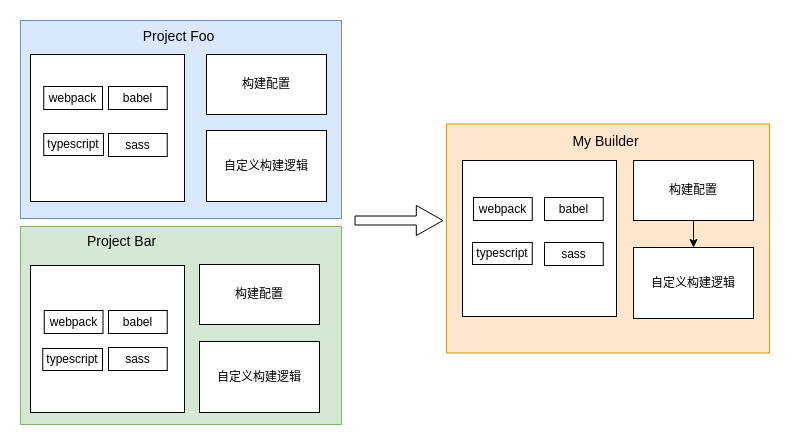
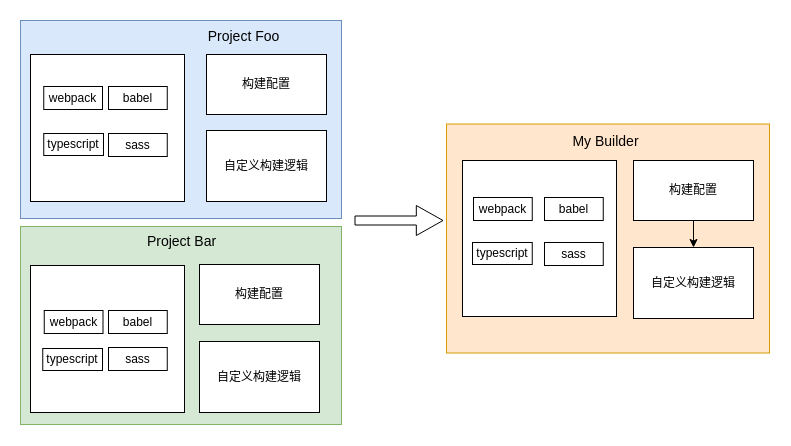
  <mxCell id="0" />
  <mxCell id="1" parent="0" />
  <mxCell id="2" value="&lt;h3 style=&quot;&quot;&gt;&lt;br&gt;&lt;/h3&gt;" style="rounded=0;whiteSpace=wrap;html=1;align=center;fillColor=#dae8fc;strokeColor=#6c8ebf;" vertex="1" parent="1"><mxGeometry x="20" y="20" width="321" height="198" as="geometry" /></mxCell>
  <mxCell id="3" value="" style="rounded=0;whiteSpace=wrap;html=1;fillColor=#d5e8d4;strokeColor=#82b366;" vertex="1" parent="1"><mxGeometry x="20" y="226" width="321" height="198" as="geometry" /></mxCell>
  <mxCell id="4" value="" style="rounded=0;whiteSpace=wrap;html=1;fillColor=#ffe6cc;strokeColor=#d79b00;" vertex="1" parent="1"><mxGeometry x="446" y="123.5" width="323" height="229" as="geometry" /></mxCell>
  <mxCell id="5" value="" style="shape=flexArrow;endArrow=classic;html=1;rounded=0;width=9;endSize=8.56;" edge="1" parent="1"><mxGeometry width="50" height="50" relative="1" as="geometry"><mxPoint x="354" y="220" as="sourcePoint" /><mxPoint x="443" y="220" as="targetPoint" /><Array as="points" /></mxGeometry></mxCell>
  <mxCell id="6" value="" style="rounded=0;whiteSpace=wrap;html=1;" vertex="1" parent="1"><mxGeometry x="30" y="54" width="154" height="147" as="geometry" /></mxCell>
  <mxCell id="7" value="构建配置" style="rounded=0;whiteSpace=wrap;html=1;" vertex="1" parent="1"><mxGeometry x="206" y="54" width="120" height="60" as="geometry" /></mxCell>
  <mxCell id="8" value="自定义构建逻辑" style="rounded=0;whiteSpace=wrap;html=1;" vertex="1" parent="1"><mxGeometry x="206" y="130" width="120" height="71" as="geometry" /></mxCell>
  <mxCell id="9" value="webpack" style="rounded=0;whiteSpace=wrap;html=1;" vertex="1" parent="1"><mxGeometry x="43.25" y="86" width="58.75" height="23" as="geometry" /></mxCell>
  <mxCell id="10" value="typescript" style="rounded=0;whiteSpace=wrap;html=1;" vertex="1" parent="1"><mxGeometry x="43.25" y="133" width="59.75" height="22" as="geometry" /></mxCell>
  <mxCell id="11" value="babel" style="rounded=0;whiteSpace=wrap;html=1;" vertex="1" parent="1"><mxGeometry x="108" y="86" width="58.75" height="23" as="geometry" /></mxCell>
  <mxCell id="12" value="sass" style="rounded=0;whiteSpace=wrap;html=1;" vertex="1" parent="1"><mxGeometry x="108" y="133" width="58.75" height="23" as="geometry" /></mxCell>
  <mxCell id="13" value="" style="rounded=0;whiteSpace=wrap;html=1;" vertex="1" parent="1"><mxGeometry x="30" y="265" width="154" height="147" as="geometry" /></mxCell>
  <mxCell id="14" value="webpack" style="rounded=0;whiteSpace=wrap;html=1;" vertex="1" parent="1"><mxGeometry x="43.75" y="310" width="58.75" height="23" as="geometry" /></mxCell>
  <mxCell id="15" value="typescript" style="rounded=0;whiteSpace=wrap;html=1;" vertex="1" parent="1"><mxGeometry x="42.25" y="348" width="59.75" height="22" as="geometry" /></mxCell>
  <mxCell id="16" value="babel" style="rounded=0;whiteSpace=wrap;html=1;" vertex="1" parent="1"><mxGeometry x="108" y="310" width="58.75" height="23" as="geometry" /></mxCell>
  <mxCell id="17" value="sass" style="rounded=0;whiteSpace=wrap;html=1;" vertex="1" parent="1"><mxGeometry x="108" y="347" width="58.75" height="23" as="geometry" /></mxCell>
  <mxCell id="18" value="构建配置" style="rounded=0;whiteSpace=wrap;html=1;" vertex="1" parent="1"><mxGeometry x="199" y="264" width="120" height="60" as="geometry" /></mxCell>
  <mxCell id="19" value="自定义构建逻辑" style="rounded=0;whiteSpace=wrap;html=1;" vertex="1" parent="1"><mxGeometry x="199" y="341" width="120" height="71" as="geometry" /></mxCell>
  <mxCell id="20" value="" style="rounded=0;whiteSpace=wrap;html=1;" vertex="1" parent="1"><mxGeometry x="462" y="160" width="154" height="156" as="geometry" /></mxCell>
  <mxCell id="21" value="webpack" style="rounded=0;whiteSpace=wrap;html=1;" vertex="1" parent="1"><mxGeometry x="473" y="197" width="58.75" height="23" as="geometry" /></mxCell>
  <mxCell id="22" value="typescript" style="rounded=0;whiteSpace=wrap;html=1;" vertex="1" parent="1"><mxGeometry x="472" y="242" width="59.75" height="22" as="geometry" /></mxCell>
  <mxCell id="23" value="babel" style="rounded=0;whiteSpace=wrap;html=1;" vertex="1" parent="1"><mxGeometry x="544" y="197" width="58.75" height="23" as="geometry" /></mxCell>
  <mxCell id="24" value="sass" style="rounded=0;whiteSpace=wrap;html=1;" vertex="1" parent="1"><mxGeometry x="544" y="242" width="58.75" height="23" as="geometry" /></mxCell>
  <mxCell id="25" style="edgeStyle=orthogonalEdgeStyle;rounded=0;orthogonalLoop=1;jettySize=auto;html=1;fontSize=14;" edge="1" parent="1" source="26" target="27"><mxGeometry relative="1" as="geometry" /></mxCell>
  <mxCell id="26" value="构建配置" style="rounded=0;whiteSpace=wrap;html=1;" vertex="1" parent="1"><mxGeometry x="633" y="160" width="120" height="60" as="geometry" /></mxCell>
  <mxCell id="27" value="自定义构建逻辑" style="rounded=0;whiteSpace=wrap;html=1;" vertex="1" parent="1"><mxGeometry x="633" y="247" width="120" height="71" as="geometry" /></mxCell>
- <mxCell id="28" value="Project Foo" style="text;html=1;align=center;verticalAlign=middle;resizable=0;points=[];autosize=1;strokeColor=none;fillColor=none;fontSize=14;strokeWidth=3;" vertex="1" parent="1"><mxGeometry x="137" y="25" width="81" height="21" as="geometry" /></mxCell>
- <mxCell id="29" value="Project Bar" style="text;html=1;align=center;verticalAlign=middle;resizable=0;points=[];autosize=1;strokeColor=none;fillColor=none;fontSize=14;" vertex="1" parent="1"><mxGeometry x="81" y="230" width="79" height="21" as="geometry" /></mxCell>
+ <mxCell id="28" value="Project Foo" style="text;html=1;align=center;verticalAlign=middle;resizable=0;points=[];autosize=1;strokeColor=none;fillColor=none;fontSize=14;strokeWidth=3;" vertex="1" parent="1"><mxGeometry x="202" y="25" width="81" height="21" as="geometry" /></mxCell>
+ <mxCell id="29" value="Project Bar" style="text;html=1;align=center;verticalAlign=middle;resizable=0;points=[];autosize=1;strokeColor=none;fillColor=none;fontSize=14;" vertex="1" parent="1"><mxGeometry x="141" y="230" width="79" height="21" as="geometry" /></mxCell>
  <mxCell id="30" value="My Builder" style="text;html=1;align=center;verticalAlign=middle;resizable=0;points=[];autosize=1;strokeColor=none;fillColor=none;fontSize=14;" vertex="1" parent="1"><mxGeometry x="567" y="130" width="76" height="21" as="geometry" /></mxCell>
